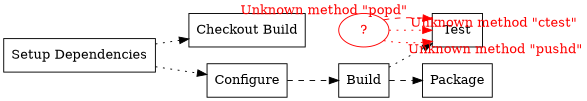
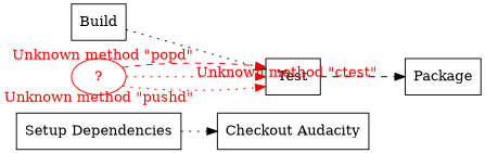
  digraph {
    rankdir=LR
    node [shape=rect]
    edge [style=dotted]
    "Setup Dependencies"
-   "Checkout Audacity" [label="Checkout Build"]
-   Configure
+   "Checkout Audacity"
    Build
    Test
    Package
    "?" [color=red fontcolor=red shape=ellipse]
    "Setup Dependencies" -> "Checkout Audacity"
-   "Setup Dependencies" -> Configure
-   Configure -> Build [style=dashed]
    Build -> Test
-   Build -> Package [style=dashed]
+   Test -> Package [style=dashed]
    "?" -> Test [color=red fontcolor=red xlabel="Unknown method \"pushd\""]
    "?" -> Test [color=red fontcolor=red xlabel="Unknown method \"ctest\""]
    "?" -> Test [color=red fontcolor=red style=dashed xlabel="Unknown method \"popd\""]
  }
